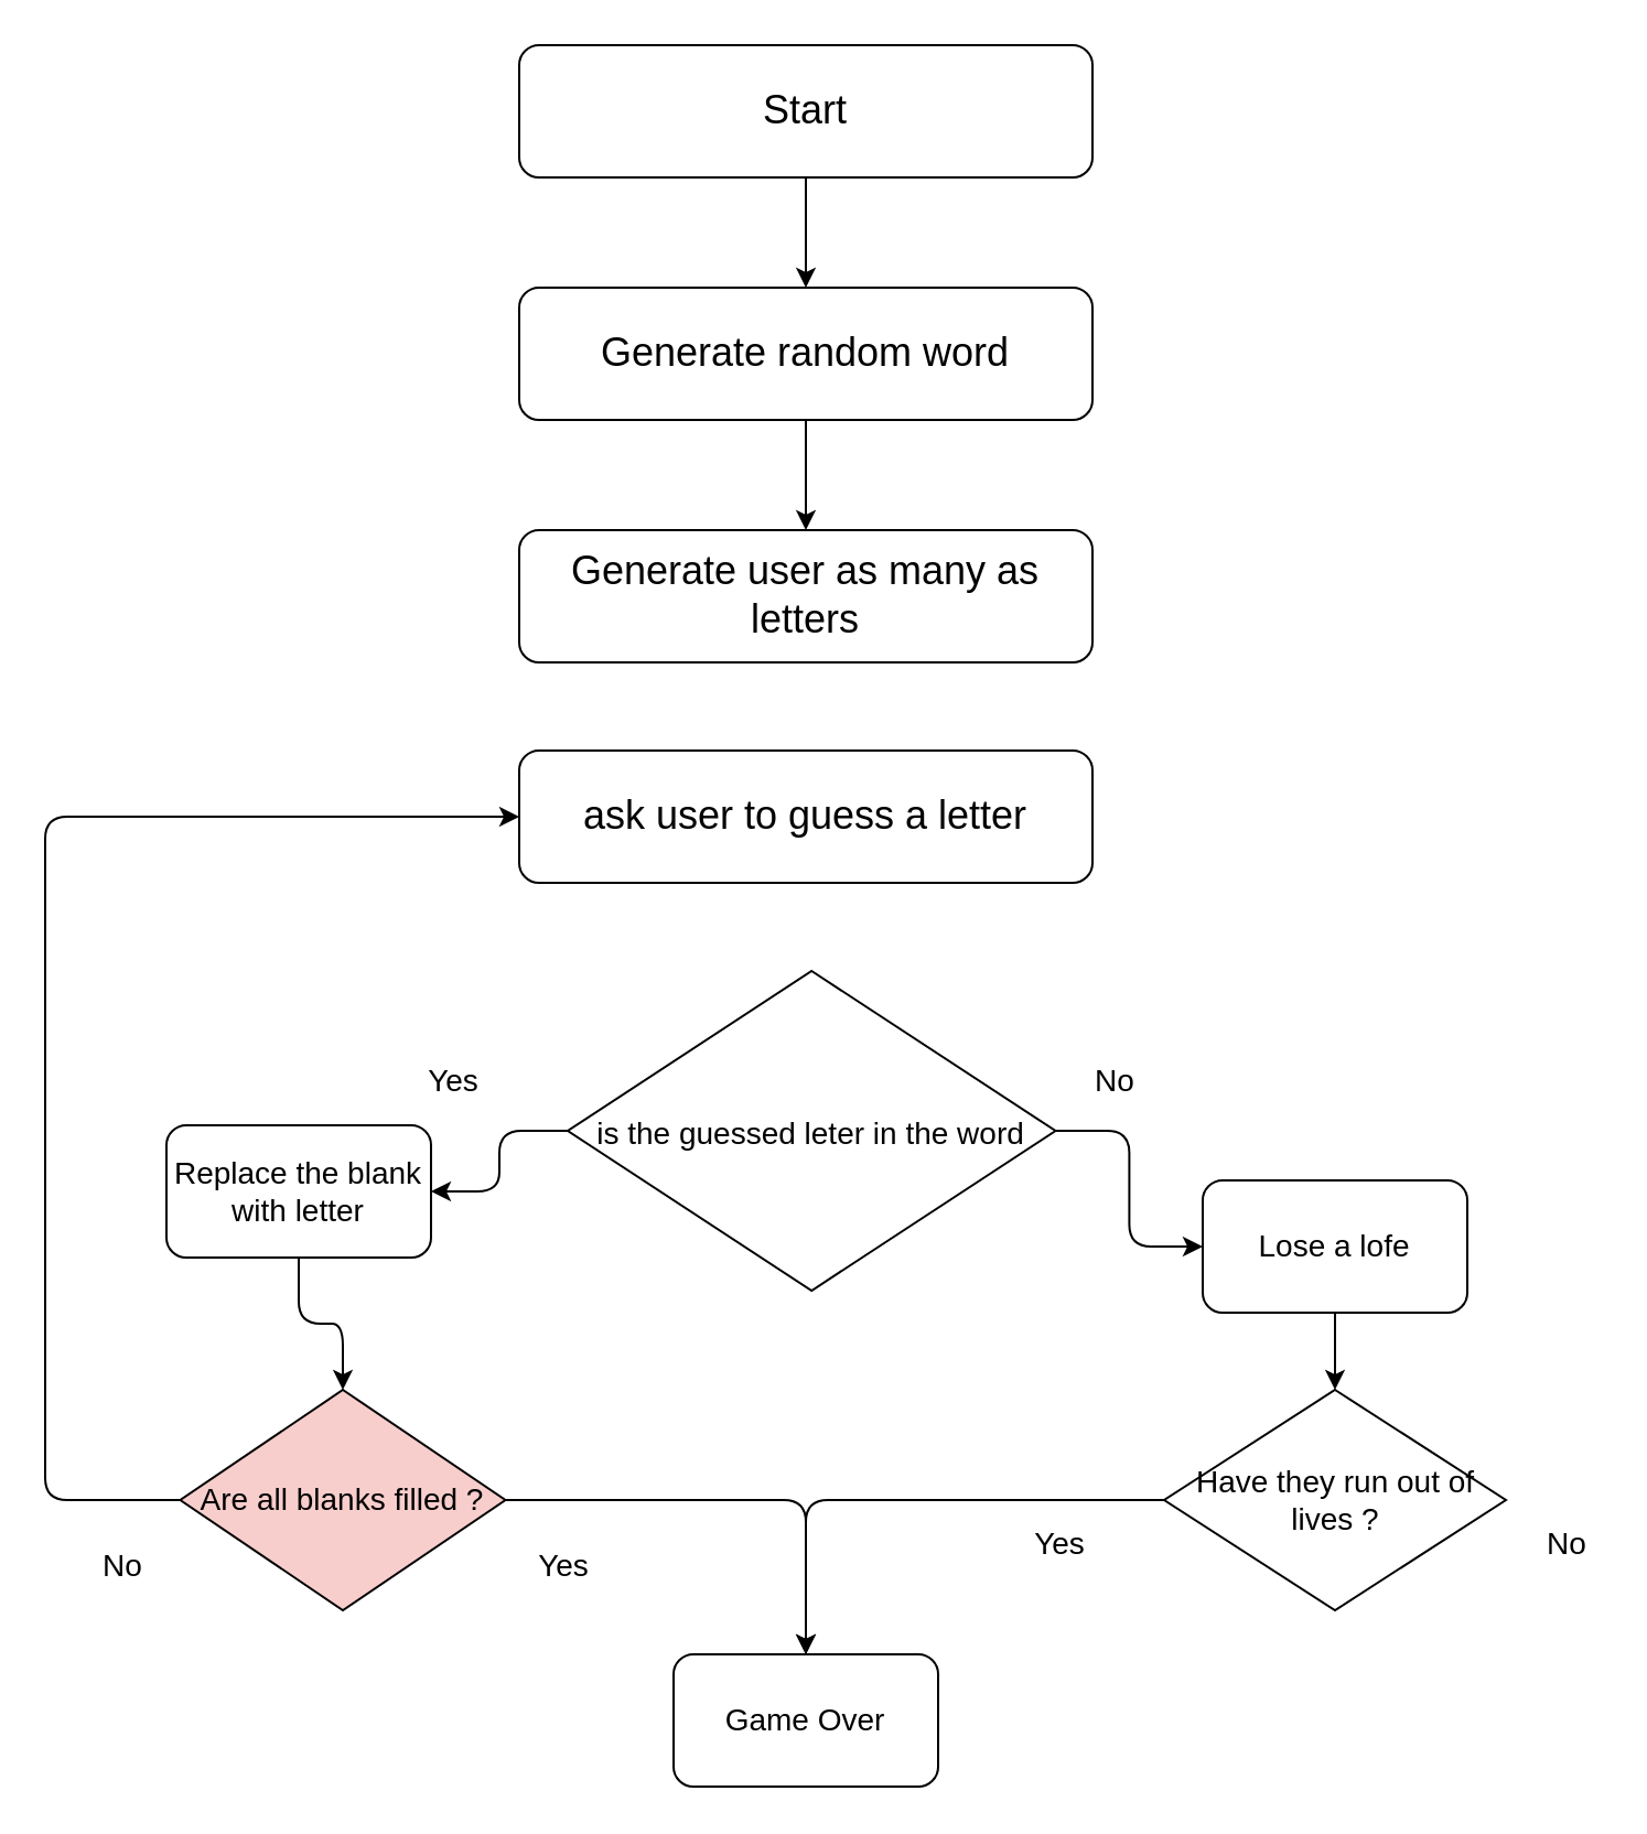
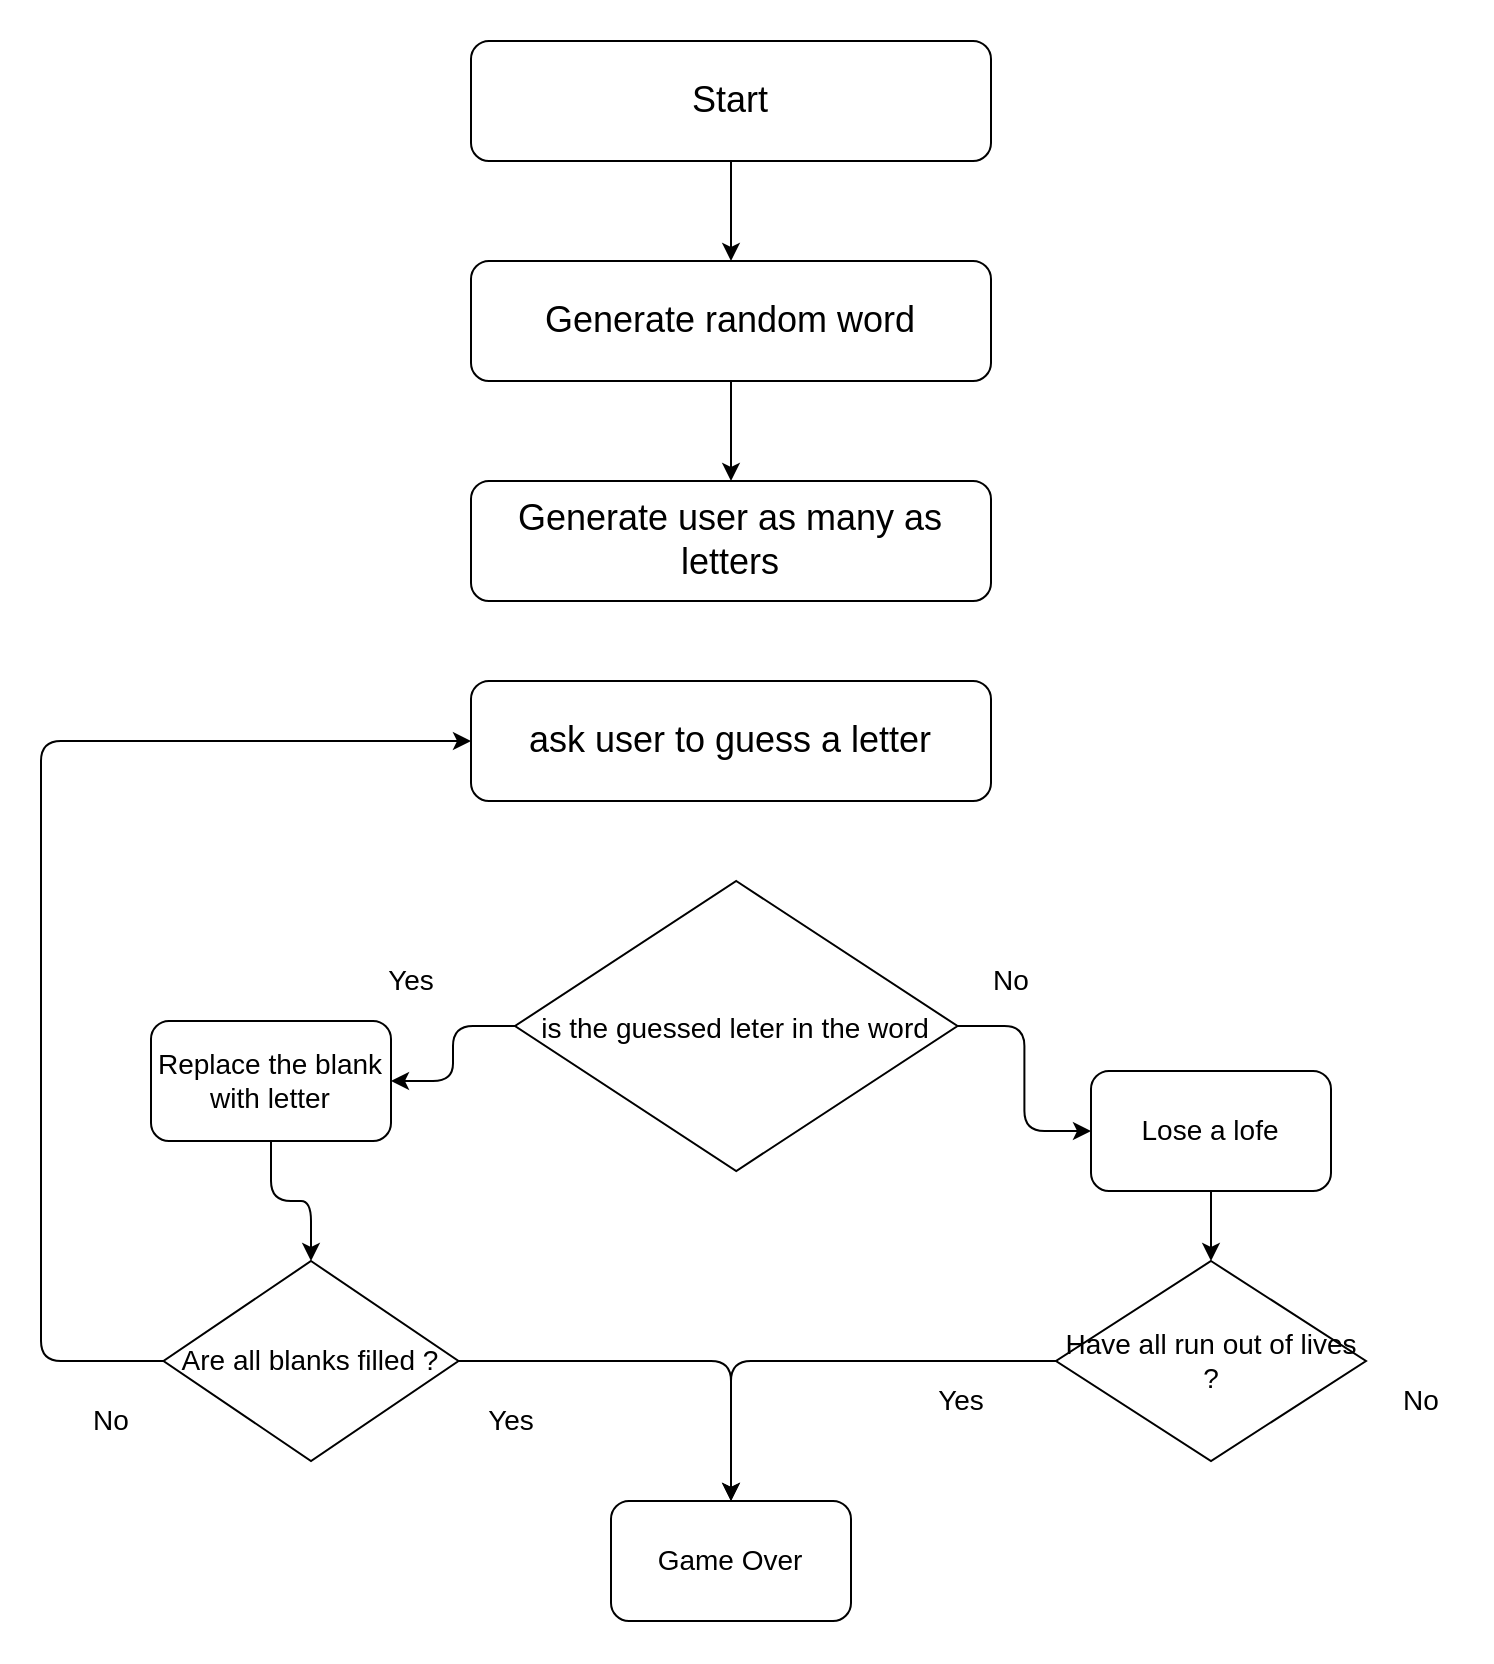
  <mxCell id="0" />
  <mxCell id="1" parent="0" />
  <mxCell id="2" style="edgeStyle=none;html=1;exitX=0.5;exitY=1;exitDx=0;exitDy=0;entryX=0.5;entryY=0;entryDx=0;entryDy=0;fontSize=18;" parent="1" source="3" edge="1"><mxGeometry relative="1" as="geometry"><mxPoint x="365" y="130" as="targetPoint" /></mxGeometry></mxCell>
  <mxCell id="3" value="&lt;font style=&quot;font-size: 18px&quot;&gt;Start&lt;/font&gt;" style="rounded=1;whiteSpace=wrap;html=1;" parent="1" vertex="1"><mxGeometry x="235" y="20" width="260" height="60" as="geometry" /></mxCell>
  <mxCell id="4" style="edgeStyle=none;html=1;fontSize=18;" parent="1" source="5" target="6" edge="1"><mxGeometry relative="1" as="geometry" /></mxCell>
  <mxCell id="5" value="Generate random word" style="rounded=1;whiteSpace=wrap;html=1;fontSize=18;" parent="1" vertex="1"><mxGeometry x="235" y="130" width="260" height="60" as="geometry" /></mxCell>
  <mxCell id="6" value="Generate user as many as letters" style="rounded=1;whiteSpace=wrap;html=1;fontSize=18;" parent="1" vertex="1"><mxGeometry x="235" y="240" width="260" height="60" as="geometry" /></mxCell>
  <mxCell id="7" value="ask user to guess a letter" style="rounded=1;whiteSpace=wrap;html=1;fontSize=18;" parent="1" vertex="1"><mxGeometry x="235" y="340" width="260" height="60" as="geometry" /></mxCell>
  <mxCell id="8" style="edgeStyle=orthogonalEdgeStyle;html=1;exitX=1;exitY=0.5;exitDx=0;exitDy=0;fontSize=14;" parent="1" source="10" target="12" edge="1"><mxGeometry relative="1" as="geometry"><mxPoint x="535" y="580" as="targetPoint" /></mxGeometry></mxCell>
  <mxCell id="9" style="edgeStyle=orthogonalEdgeStyle;html=1;entryX=1;entryY=0.5;entryDx=0;entryDy=0;fontSize=14;" parent="1" source="10" target="16" edge="1"><mxGeometry relative="1" as="geometry" /></mxCell>
  <mxCell id="10" value="&lt;font style=&quot;font-size: 14px&quot;&gt;is the guessed leter in the word&lt;/font&gt;" style="rhombus;whiteSpace=wrap;html=1;fontSize=18;" parent="1" vertex="1"><mxGeometry x="257" y="440" width="221.25" height="145" as="geometry" /></mxCell>
  <mxCell id="11" style="edgeStyle=orthogonalEdgeStyle;html=1;fontSize=14;" parent="1" source="12" target="18" edge="1"><mxGeometry relative="1" as="geometry" /></mxCell>
  <mxCell id="12" value="Lose a lofe" style="rounded=1;whiteSpace=wrap;html=1;fontSize=14;" parent="1" vertex="1"><mxGeometry x="545" y="535" width="120" height="60" as="geometry" /></mxCell>
  <mxCell id="13" value="No" style="text;html=1;align=center;verticalAlign=middle;resizable=0;points=[];autosize=1;strokeColor=none;fillColor=none;fontSize=14;" parent="1" vertex="1"><mxGeometry x="490" y="480" width="30" height="20" as="geometry" /></mxCell>
  <mxCell id="14" value="Yes" style="text;html=1;align=center;verticalAlign=middle;resizable=0;points=[];autosize=1;strokeColor=none;fillColor=none;fontSize=14;" parent="1" vertex="1"><mxGeometry x="185" y="480" width="40" height="20" as="geometry" /></mxCell>
  <mxCell id="15" style="edgeStyle=orthogonalEdgeStyle;html=1;entryX=0.5;entryY=0;entryDx=0;entryDy=0;fontSize=14;" parent="1" source="16" target="21" edge="1"><mxGeometry relative="1" as="geometry" /></mxCell>
  <mxCell id="16" value="Replace the blank with letter" style="rounded=1;whiteSpace=wrap;html=1;fontSize=14;" parent="1" vertex="1"><mxGeometry x="75" y="510" width="120" height="60" as="geometry" /></mxCell>
  <mxCell id="17" style="edgeStyle=orthogonalEdgeStyle;html=1;exitX=0;exitY=0.5;exitDx=0;exitDy=0;fontSize=14;" parent="1" source="18" target="26" edge="1"><mxGeometry relative="1" as="geometry" /></mxCell>
- <mxCell id="18" value="Have they run out of lives ?" style="rhombus;whiteSpace=wrap;html=1;fontSize=14;" parent="1" vertex="1"><mxGeometry x="527.5" y="630" width="155" height="100" as="geometry" /></mxCell>
+ <mxCell id="18" value="Have all run out of lives ?" style="rhombus;whiteSpace=wrap;html=1;fontSize=14;" parent="1" vertex="1"><mxGeometry x="527.5" y="630" width="155" height="100" as="geometry" /></mxCell>
  <mxCell id="19" style="edgeStyle=orthogonalEdgeStyle;html=1;entryX=0;entryY=0.5;entryDx=0;entryDy=0;fontSize=14;" parent="1" source="21" target="7" edge="1"><mxGeometry relative="1" as="geometry"><Array as="points"><mxPoint x="20" y="680" /><mxPoint x="20" y="370" /></Array></mxGeometry></mxCell>
  <mxCell id="20" style="edgeStyle=orthogonalEdgeStyle;html=1;fontSize=14;" parent="1" source="21" target="26" edge="1"><mxGeometry relative="1" as="geometry" /></mxCell>
- <mxCell id="21" value="Are all blanks filled ?" style="rhombus;whiteSpace=wrap;html=1;fontSize=14;fillColor=#f8cecc;" parent="1" vertex="1"><mxGeometry x="81.25" y="630" width="147.5" height="100" as="geometry" /></mxCell>
+ <mxCell id="21" value="Are all blanks filled ?" style="rhombus;whiteSpace=wrap;html=1;fontSize=14;" parent="1" vertex="1"><mxGeometry x="81.25" y="630" width="147.5" height="100" as="geometry" /></mxCell>
  <mxCell id="22" value="No" style="text;html=1;align=center;verticalAlign=middle;resizable=0;points=[];autosize=1;strokeColor=none;fillColor=none;fontSize=14;" parent="1" vertex="1"><mxGeometry x="695" y="690" width="30" height="20" as="geometry" /></mxCell>
  <mxCell id="23" value="Yes" style="text;html=1;align=center;verticalAlign=middle;resizable=0;points=[];autosize=1;strokeColor=none;fillColor=none;fontSize=14;" parent="1" vertex="1"><mxGeometry x="460" y="690" width="40" height="20" as="geometry" /></mxCell>
  <mxCell id="24" value="No" style="text;html=1;align=center;verticalAlign=middle;resizable=0;points=[];autosize=1;strokeColor=none;fillColor=none;fontSize=14;" parent="1" vertex="1"><mxGeometry x="40" y="700" width="30" height="20" as="geometry" /></mxCell>
  <mxCell id="25" value="Yes" style="text;html=1;align=center;verticalAlign=middle;resizable=0;points=[];autosize=1;strokeColor=none;fillColor=none;fontSize=14;" parent="1" vertex="1"><mxGeometry x="235" y="700" width="40" height="20" as="geometry" /></mxCell>
  <mxCell id="26" value="Game Over" style="rounded=1;whiteSpace=wrap;html=1;fontSize=14;" parent="1" vertex="1"><mxGeometry x="305" y="750" width="120" height="60" as="geometry" /></mxCell>
